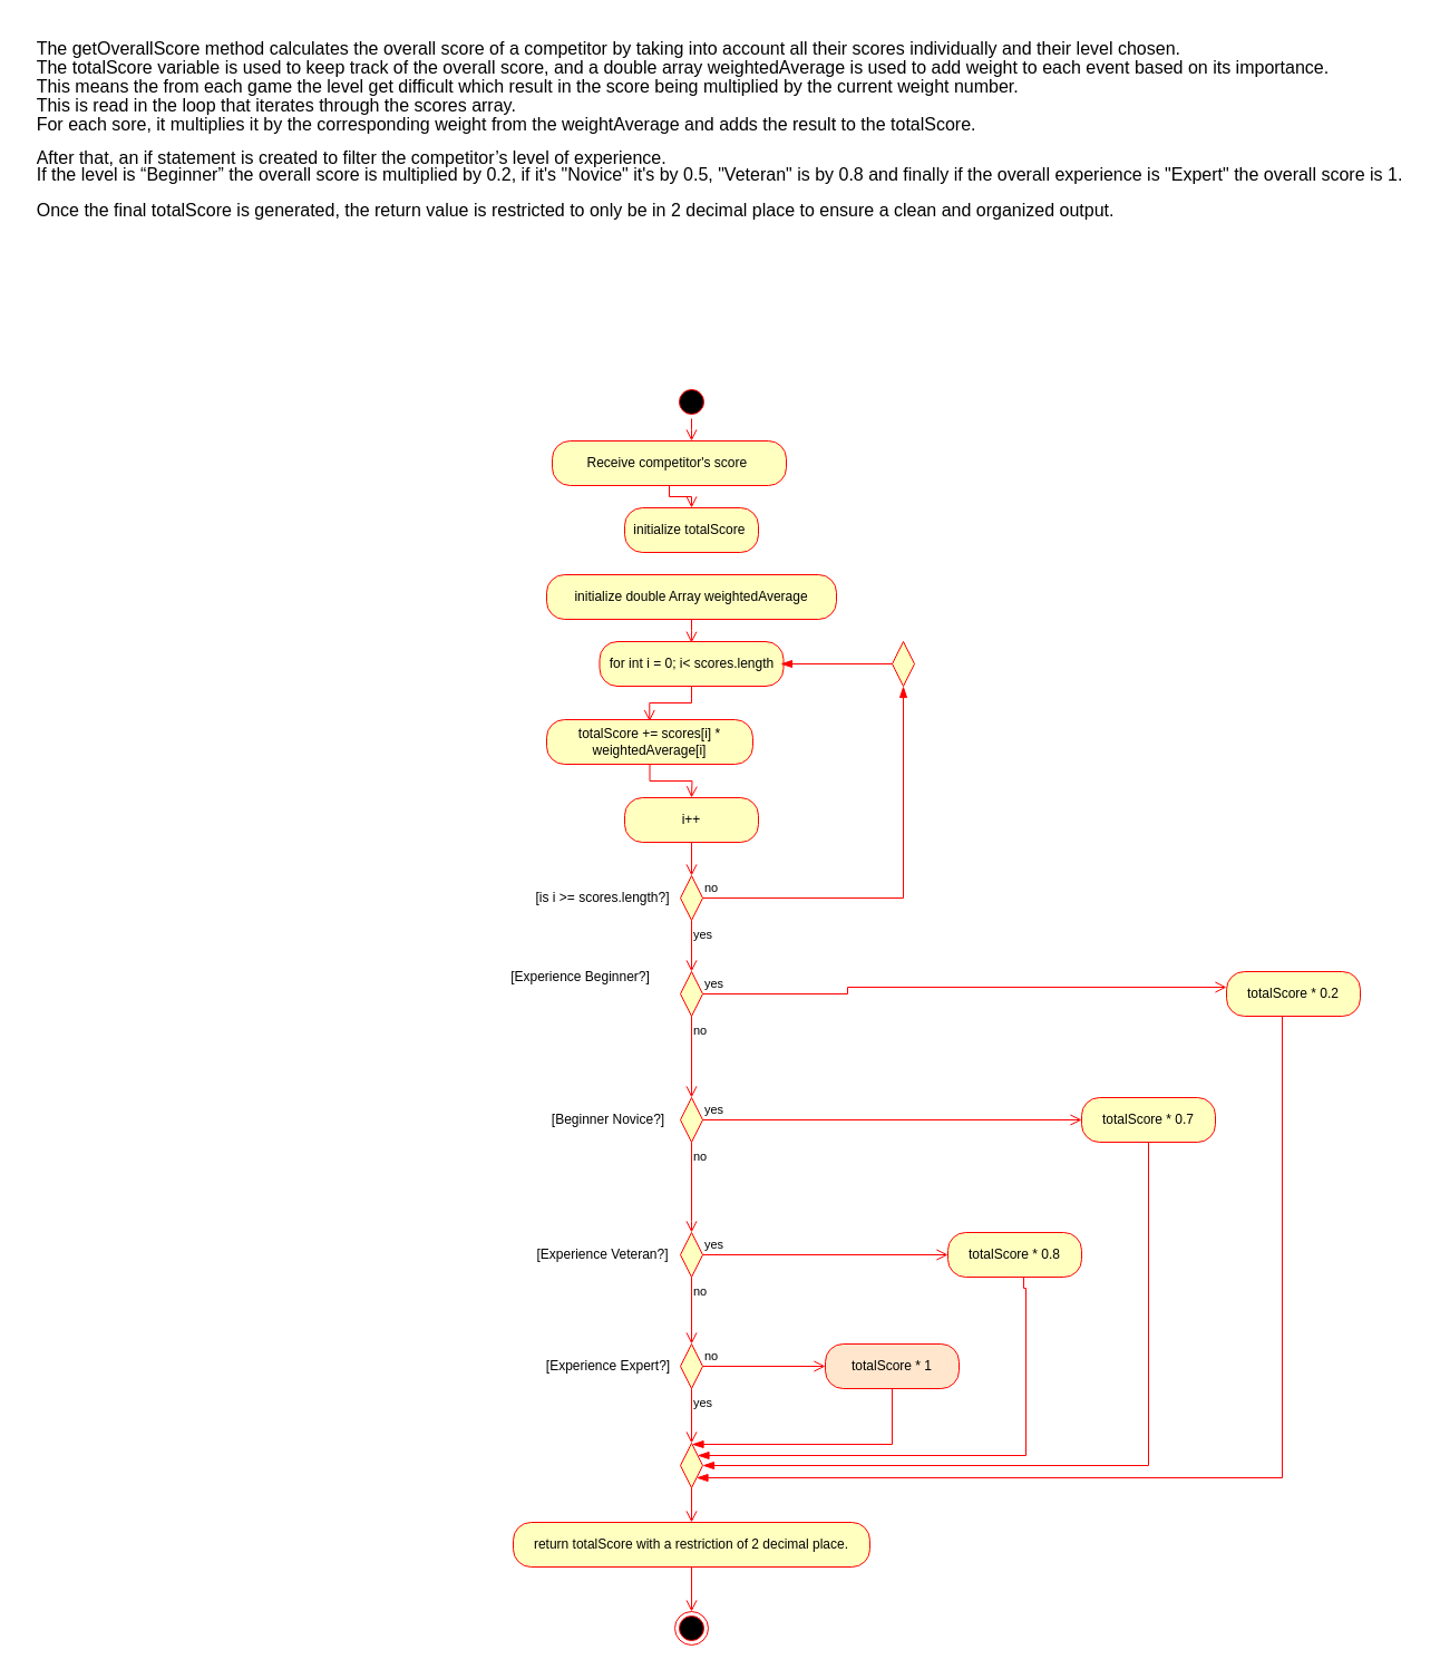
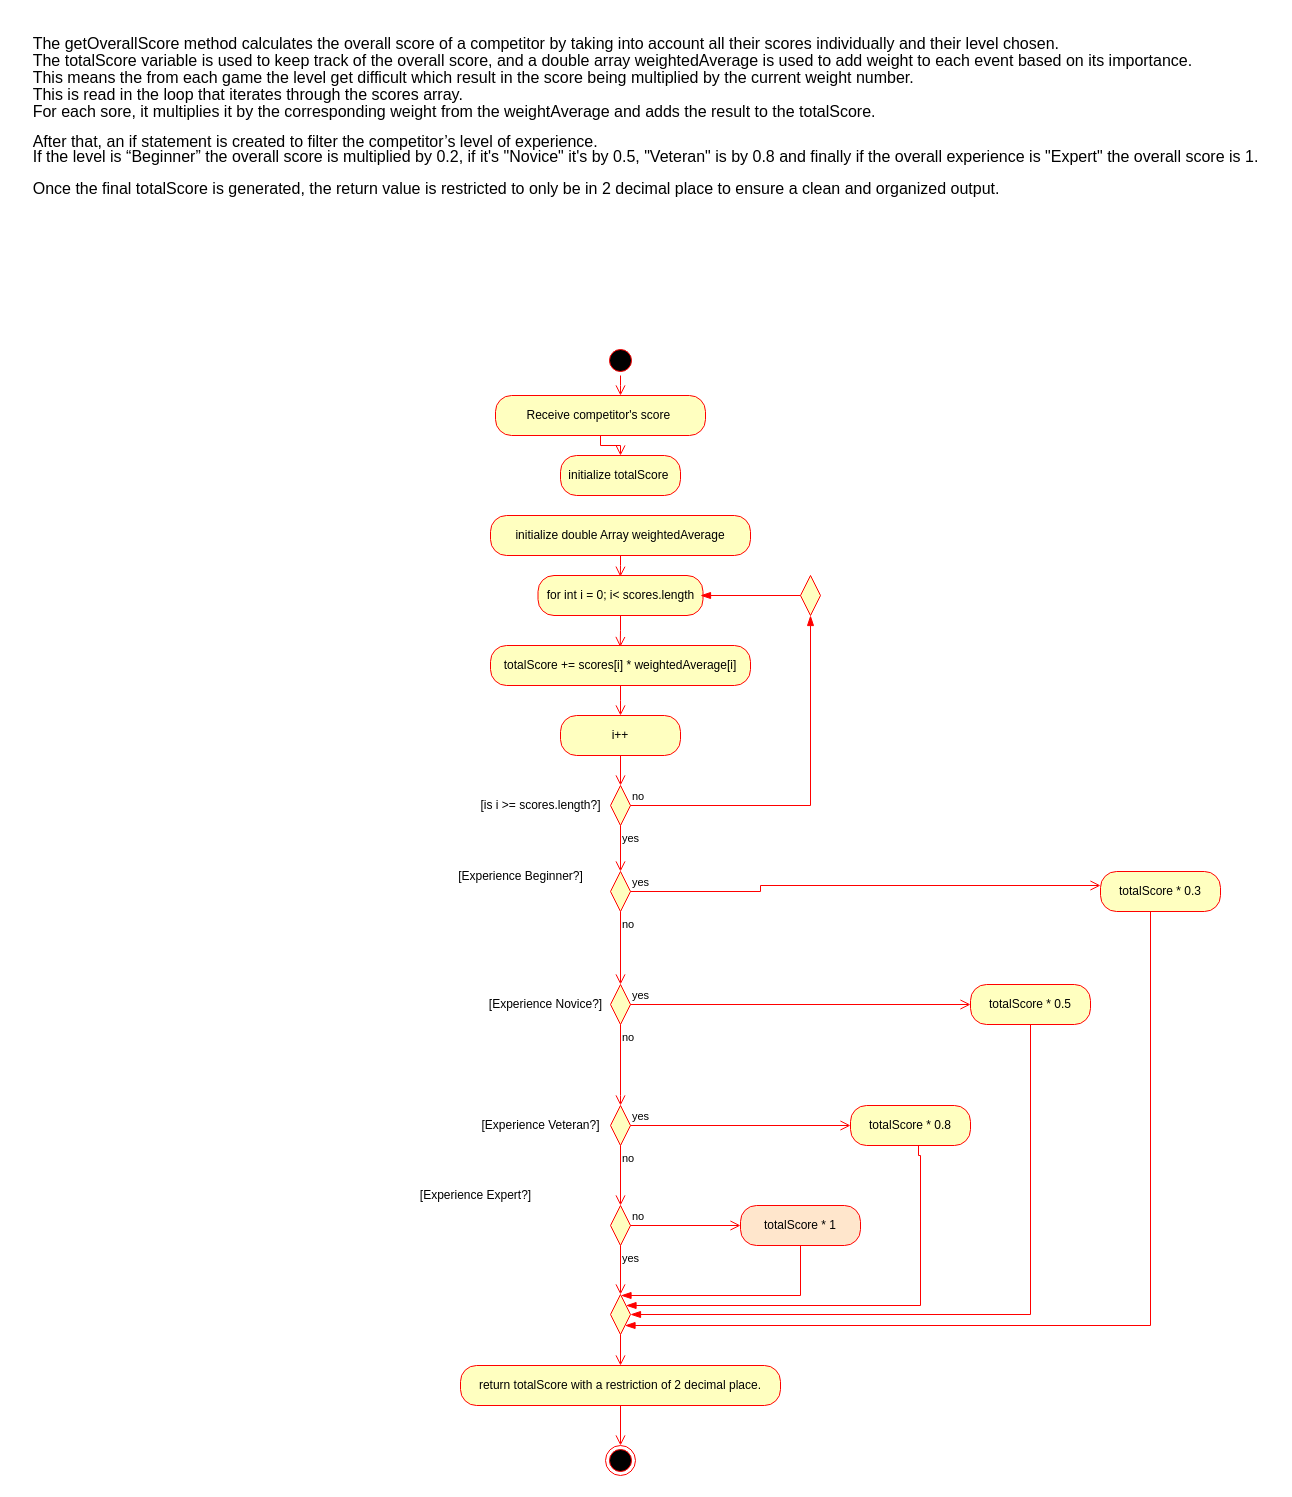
  <mxCell id="0" />
  <mxCell id="1" parent="0" />
  <mxCell id="2" value="&lt;p style=&quot;line-height: 1px; margin-bottom: 0in; background: transparent; font-size: medium; text-align: start;&quot;&gt;The getOverallScore method calculates the overall score of a competitor by taking into account all their scores individually and their level chosen.&amp;nbsp;&lt;/p&gt;&lt;p style=&quot;line-height: 1px; margin-bottom: 0in; background: transparent; font-size: medium; text-align: start;&quot;&gt;The totalScore variable is used to keep track of the overall score, and a double array weightedAverage is used to add weight to each event based on its importance.&amp;nbsp;&lt;/p&gt;&lt;p style=&quot;line-height: 1px; margin-bottom: 0in; background: transparent; font-size: medium; text-align: start;&quot;&gt;This means the from each game the level get difficult which result in the score being multiplied by the current weight number.&amp;nbsp;&lt;/p&gt;&lt;p style=&quot;line-height: 1px; margin-bottom: 0in; background: transparent; font-size: medium; text-align: start;&quot;&gt;This is read in the loop that iterates through the scores array.&amp;nbsp;&lt;/p&gt;&lt;p style=&quot;line-height: 1px; margin-bottom: 0in; background: transparent; font-size: medium; text-align: start;&quot;&gt;For each sore, it multiplies it by the corresponding weight from the weightAverage and adds the result to the totalScore.&lt;/p&gt;&lt;p style=&quot;line-height: 1px; margin-bottom: 0in; background: transparent; font-size: medium; text-align: start;&quot;&gt;&lt;br&gt;&lt;/p&gt;&lt;p style=&quot;line-height: 1px; margin-bottom: 0in; background: transparent; text-align: start;&quot;&gt;&lt;font size=&quot;3&quot;&gt;After that, an if statement is created to filter the competitor’s level of experience.&amp;nbsp;&lt;/font&gt;&lt;/p&gt;&lt;p style=&quot;line-height: 1px; margin-bottom: 0in; background: transparent; text-align: start;&quot;&gt;&lt;font size=&quot;3&quot;&gt;If the level is “Beginner” the overall score is multiplied by 0.2, if it's &quot;Novice&quot; it's by 0.5, &quot;Veteran&quot; is by 0.8 and finally if the overall experience&amp;nbsp;is &quot;Expert&quot; the overall score is 1.&lt;/font&gt;&lt;/p&gt;&lt;p style=&quot;line-height: 1px; margin-bottom: 0in; background: transparent; text-align: start;&quot;&gt;&lt;br&gt;&lt;/p&gt;&lt;p style=&quot;line-height: 1px; margin-bottom: 0in; background: transparent; font-size: medium; text-align: start;&quot;&gt;Once the final totalScore is generated, the return value is restricted to only be in 2 decimal place to ensure a clean and organized output.&lt;/p&gt;" style="text;html=1;align=center;verticalAlign=middle;resizable=0;points=[];autosize=1;strokeColor=none;fillColor=none;" vertex="1" parent="1"><mxGeometry x="20" y="20" width="1250" height="180" as="geometry" /></mxCell>
  <mxCell id="3" value="" style="ellipse;shape=startState;fillColor=#000000;strokeColor=#ff0000;" parent="1" vertex="1"><mxGeometry x="605" y="345" width="30" height="30" as="geometry" /></mxCell>
  <mxCell id="4" value="" style="edgeStyle=elbowEdgeStyle;elbow=horizontal;verticalAlign=bottom;endArrow=open;endSize=8;strokeColor=#FF0000;endFill=1;rounded=0" parent="1" source="3" target="5" edge="1"><mxGeometry x="565" y="250" as="geometry"><mxPoint x="620" y="440" as="targetPoint" /></mxGeometry></mxCell>
  <mxCell id="5" value="&lt;span style=&quot;&quot;&gt;Receive competitor's score&amp;nbsp;&lt;/span&gt;" style="rounded=1;whiteSpace=wrap;html=1;arcSize=40;fontColor=#000000;fillColor=#ffffc0;strokeColor=#ff0000;" vertex="1" parent="1"><mxGeometry x="495" y="395" width="210" height="40" as="geometry" /></mxCell>
  <mxCell id="6" value="" style="edgeStyle=orthogonalEdgeStyle;html=1;verticalAlign=bottom;endArrow=open;endSize=8;strokeColor=#ff0000;rounded=0;" edge="1" source="5" parent="1" target="7"><mxGeometry relative="1" as="geometry"><mxPoint x="620" y="545" as="targetPoint" /></mxGeometry></mxCell>
  <mxCell id="7" value="initialize totalScore&amp;nbsp;" style="rounded=1;whiteSpace=wrap;html=1;arcSize=40;fontColor=#000000;fillColor=#ffffc0;strokeColor=#ff0000;" vertex="1" parent="1"><mxGeometry x="560" y="455" width="120" height="40" as="geometry" /></mxCell>
  <mxCell id="8" value="initialize double Array weightedAverage" style="rounded=1;whiteSpace=wrap;html=1;arcSize=40;fontColor=#000000;fillColor=#ffffc0;strokeColor=#ff0000;" vertex="1" parent="1"><mxGeometry x="490" y="515" width="260" height="40" as="geometry" /></mxCell>
  <mxCell id="9" value="" style="edgeStyle=orthogonalEdgeStyle;html=1;verticalAlign=bottom;endArrow=open;endSize=8;strokeColor=#ff0000;rounded=0;entryX=0.499;entryY=0.031;entryDx=0;entryDy=0;entryPerimeter=0;" edge="1" source="8" parent="1" target="10"><mxGeometry relative="1" as="geometry"><mxPoint x="620" y="755" as="targetPoint" /></mxGeometry></mxCell>
  <mxCell id="10" value="for int i = 0; i&amp;lt; scores.length" style="rounded=1;whiteSpace=wrap;html=1;arcSize=40;fontColor=#000000;fillColor=#ffffc0;strokeColor=#ff0000;" vertex="1" parent="1"><mxGeometry x="537.5" y="575" width="165" height="40" as="geometry" /></mxCell>
  <mxCell id="11" value="" style="edgeStyle=orthogonalEdgeStyle;html=1;verticalAlign=bottom;endArrow=open;endSize=8;strokeColor=#ff0000;rounded=0;entryX=0.499;entryY=0.038;entryDx=0;entryDy=0;entryPerimeter=0;" edge="1" source="10" parent="1" target="12"><mxGeometry relative="1" as="geometry"><mxPoint x="620" y="855" as="targetPoint" /></mxGeometry></mxCell>
- <mxCell id="12" value="totalScore += scores[i] * weightedAverage[i]" style="rounded=1;whiteSpace=wrap;html=1;arcSize=40;fontColor=#000000;fillColor=#ffffc0;strokeColor=#ff0000;" vertex="1" parent="1"><mxGeometry x="490" y="645" width="185" height="40" as="geometry" /></mxCell>
+ <mxCell id="12" value="totalScore += scores[i] * weightedAverage[i]" style="rounded=1;whiteSpace=wrap;html=1;arcSize=40;fontColor=#000000;fillColor=#ffffc0;strokeColor=#ff0000;" vertex="1" parent="1"><mxGeometry x="490" y="645" width="260" height="40" as="geometry" /></mxCell>
  <mxCell id="13" value="" style="edgeStyle=orthogonalEdgeStyle;html=1;verticalAlign=bottom;endArrow=open;endSize=8;strokeColor=#ff0000;rounded=0;" edge="1" source="12" parent="1"><mxGeometry relative="1" as="geometry"><mxPoint x="620" y="715" as="targetPoint" /></mxGeometry></mxCell>
  <mxCell id="14" value="i++" style="rounded=1;whiteSpace=wrap;html=1;arcSize=40;fontColor=#000000;fillColor=#ffffc0;strokeColor=#ff0000;" vertex="1" parent="1"><mxGeometry x="560" y="715" width="120" height="40" as="geometry" /></mxCell>
  <mxCell id="15" value="" style="edgeStyle=orthogonalEdgeStyle;html=1;verticalAlign=bottom;endArrow=open;endSize=8;strokeColor=#ff0000;rounded=0;" edge="1" source="14" parent="1" target="16"><mxGeometry relative="1" as="geometry"><mxPoint x="620" y="1095" as="targetPoint" /><Array as="points" /></mxGeometry></mxCell>
  <mxCell id="16" value="" style="rhombus;whiteSpace=wrap;html=1;fillColor=#ffffc0;strokeColor=#ff0000;" vertex="1" parent="1"><mxGeometry x="610" y="785" width="20" height="40" as="geometry" /></mxCell>
  <mxCell id="17" value="no" style="edgeStyle=orthogonalEdgeStyle;html=1;align=left;verticalAlign=bottom;endArrow=blockThin;endSize=8;strokeColor=#ff0000;rounded=0;endFill=1;" edge="1" source="16" parent="1" target="20"><mxGeometry x="-1" relative="1" as="geometry"><mxPoint x="840" y="815" as="targetPoint" /></mxGeometry></mxCell>
  <mxCell id="18" value="yes" style="edgeStyle=orthogonalEdgeStyle;html=1;align=left;verticalAlign=top;endArrow=open;endSize=8;strokeColor=#ff0000;rounded=0;" edge="1" source="16" parent="1" target="22"><mxGeometry x="-1" relative="1" as="geometry"><mxPoint x="620" y="1185" as="targetPoint" /></mxGeometry></mxCell>
  <mxCell id="19" value="[is i &amp;gt;= scores.length?]" style="text;html=1;align=center;verticalAlign=middle;resizable=0;points=[];autosize=1;strokeColor=none;fillColor=none;" vertex="1" parent="1"><mxGeometry x="470" y="790" width="140" height="30" as="geometry" /></mxCell>
  <mxCell id="20" value="" style="rhombus;whiteSpace=wrap;html=1;fillColor=#ffffc0;strokeColor=#ff0000;" vertex="1" parent="1"><mxGeometry x="800" y="575" width="20" height="40" as="geometry" /></mxCell>
  <mxCell id="21" value="" style="edgeStyle=orthogonalEdgeStyle;html=1;align=left;verticalAlign=top;endArrow=blockThin;endSize=8;strokeColor=#ff0000;rounded=0;endFill=1;" edge="1" source="20" parent="1"><mxGeometry x="-1" relative="1" as="geometry"><mxPoint x="700" y="595" as="targetPoint" /><Array as="points"><mxPoint x="810" y="595" /></Array></mxGeometry></mxCell>
  <mxCell id="22" value="" style="rhombus;whiteSpace=wrap;html=1;fillColor=#ffffc0;strokeColor=#ff0000;" vertex="1" parent="1"><mxGeometry x="610" y="871" width="20" height="40" as="geometry" /></mxCell>
  <mxCell id="23" value="yes" style="edgeStyle=orthogonalEdgeStyle;html=1;align=left;verticalAlign=bottom;endArrow=open;endSize=8;strokeColor=#ff0000;rounded=0;entryX=0;entryY=0.35;entryDx=0;entryDy=0;entryPerimeter=0;" edge="1" source="22" parent="1" target="26"><mxGeometry x="-1" relative="1" as="geometry"><mxPoint x="1020" y="885" as="targetPoint" /><Array as="points"><mxPoint x="760" y="891" /><mxPoint x="760" y="885" /></Array></mxGeometry></mxCell>
  <mxCell id="24" value="no" style="edgeStyle=orthogonalEdgeStyle;html=1;align=left;verticalAlign=top;endArrow=open;endSize=8;strokeColor=#ff0000;rounded=0;" edge="1" source="22" parent="1" target="28"><mxGeometry x="-1" relative="1" as="geometry"><mxPoint x="620" y="1295" as="targetPoint" /><mxPoint as="offset" /></mxGeometry></mxCell>
  <mxCell id="25" value="[Experience Beginner?]" style="text;html=1;align=center;verticalAlign=middle;resizable=0;points=[];autosize=1;strokeColor=none;fillColor=none;" vertex="1" parent="1"><mxGeometry x="445" y="861" width="150" height="30" as="geometry" /></mxCell>
- <mxCell id="26" value="totalScore * 0.2" style="rounded=1;whiteSpace=wrap;html=1;arcSize=40;fontColor=#000000;fillColor=#ffffc0;strokeColor=#ff0000;" vertex="1" parent="1"><mxGeometry x="1100" y="871" width="120" height="40" as="geometry" /></mxCell>
+ <mxCell id="26" value="totalScore * 0.3" style="rounded=1;whiteSpace=wrap;html=1;arcSize=40;fontColor=#000000;fillColor=#ffffc0;strokeColor=#ff0000;" vertex="1" parent="1"><mxGeometry x="1100" y="871" width="120" height="40" as="geometry" /></mxCell>
  <mxCell id="27" value="" style="edgeStyle=orthogonalEdgeStyle;html=1;verticalAlign=bottom;endArrow=blockThin;endSize=8;strokeColor=#ff0000;rounded=0;endFill=1;" edge="1" source="26" parent="1" target="47"><mxGeometry relative="1" as="geometry"><mxPoint x="1150" y="1295" as="targetPoint" /><Array as="points"><mxPoint x="1150" y="1325" /></Array></mxGeometry></mxCell>
  <mxCell id="28" value="" style="rhombus;whiteSpace=wrap;html=1;fillColor=#ffffc0;strokeColor=#ff0000;" vertex="1" parent="1"><mxGeometry x="610" y="984" width="20" height="40" as="geometry" /></mxCell>
  <mxCell id="29" value="yes" style="edgeStyle=orthogonalEdgeStyle;html=1;align=left;verticalAlign=bottom;endArrow=open;endSize=8;strokeColor=#ff0000;rounded=0;" edge="1" source="28" parent="1" target="31"><mxGeometry x="-1" relative="1" as="geometry"><mxPoint x="750" y="1005" as="targetPoint" /></mxGeometry></mxCell>
  <mxCell id="30" value="no" style="edgeStyle=orthogonalEdgeStyle;html=1;align=left;verticalAlign=top;endArrow=open;endSize=8;strokeColor=#ff0000;rounded=0;" edge="1" source="28" parent="1"><mxGeometry x="-1" relative="1" as="geometry"><mxPoint x="620" y="1105" as="targetPoint" /><Array as="points"><mxPoint x="620" y="1095" /></Array></mxGeometry></mxCell>
- <mxCell id="31" value="totalScore * 0.7" style="rounded=1;whiteSpace=wrap;html=1;arcSize=40;fontColor=#000000;fillColor=#ffffc0;strokeColor=#ff0000;" vertex="1" parent="1"><mxGeometry x="970" y="984" width="120" height="40" as="geometry" /></mxCell>
+ <mxCell id="31" value="totalScore * 0.5" style="rounded=1;whiteSpace=wrap;html=1;arcSize=40;fontColor=#000000;fillColor=#ffffc0;strokeColor=#ff0000;" vertex="1" parent="1"><mxGeometry x="970" y="984" width="120" height="40" as="geometry" /></mxCell>
  <mxCell id="32" value="" style="edgeStyle=orthogonalEdgeStyle;html=1;verticalAlign=bottom;endArrow=blockThin;endSize=8;strokeColor=#ff0000;rounded=0;endFill=1;" edge="1" source="31" parent="1" target="47"><mxGeometry relative="1" as="geometry"><mxPoint x="1030" y="1394" as="targetPoint" /><Array as="points"><mxPoint x="1030" y="1314" /></Array></mxGeometry></mxCell>
  <mxCell id="33" value="" style="rhombus;whiteSpace=wrap;html=1;fillColor=#ffffc0;strokeColor=#ff0000;" vertex="1" parent="1"><mxGeometry x="610" y="1105" width="20" height="40" as="geometry" /></mxCell>
  <mxCell id="34" value="yes" style="edgeStyle=orthogonalEdgeStyle;html=1;align=left;verticalAlign=bottom;endArrow=open;endSize=8;strokeColor=#ff0000;rounded=0;entryX=0;entryY=0.5;entryDx=0;entryDy=0;entryPerimeter=0;" edge="1" source="33" parent="1" target="37"><mxGeometry x="-1" relative="1" as="geometry"><mxPoint x="790" y="1125" as="targetPoint" /><Array as="points" /></mxGeometry></mxCell>
  <mxCell id="35" value="no" style="edgeStyle=orthogonalEdgeStyle;html=1;align=left;verticalAlign=top;endArrow=open;endSize=8;strokeColor=#ff0000;rounded=0;" edge="1" source="33" parent="1" target="40"><mxGeometry x="-1" relative="1" as="geometry"><mxPoint x="620" y="1525" as="targetPoint" /><Array as="points" /></mxGeometry></mxCell>
- <mxCell id="36" value="[Beginner Novice?]" style="text;html=1;align=center;verticalAlign=middle;resizable=0;points=[];autosize=1;strokeColor=none;fillColor=none;" vertex="1" parent="1"><mxGeometry x="475" y="989" width="140" height="30" as="geometry" /></mxCell>
+ <mxCell id="36" value="[Experience Novice?]" style="text;html=1;align=center;verticalAlign=middle;resizable=0;points=[];autosize=1;strokeColor=none;fillColor=none;" vertex="1" parent="1"><mxGeometry x="475" y="989" width="140" height="30" as="geometry" /></mxCell>
  <mxCell id="37" value="totalScore * 0.8" style="rounded=1;whiteSpace=wrap;html=1;arcSize=40;fontColor=#000000;fillColor=#ffffc0;strokeColor=#ff0000;" vertex="1" parent="1"><mxGeometry x="850" y="1105" width="120" height="40" as="geometry" /></mxCell>
  <mxCell id="38" value="" style="edgeStyle=orthogonalEdgeStyle;html=1;verticalAlign=bottom;endArrow=blockThin;endSize=8;strokeColor=#ff0000;rounded=0;endFill=1;" edge="1" source="37" parent="1" target="47"><mxGeometry relative="1" as="geometry"><mxPoint x="920" y="1655" as="targetPoint" /><mxPoint x="950" y="1165" as="sourcePoint" /><Array as="points"><mxPoint x="918" y="1155" /><mxPoint x="920" y="1155" /><mxPoint x="920" y="1305" /></Array></mxGeometry></mxCell>
  <mxCell id="39" value="[Experience Veteran?]" style="text;html=1;align=center;verticalAlign=middle;resizable=0;points=[];autosize=1;strokeColor=none;fillColor=none;" vertex="1" parent="1"><mxGeometry x="470" y="1110" width="140" height="30" as="geometry" /></mxCell>
  <mxCell id="40" value="" style="rhombus;whiteSpace=wrap;html=1;fillColor=#ffffc0;strokeColor=#ff0000;" vertex="1" parent="1"><mxGeometry x="610" y="1205" width="20" height="40" as="geometry" /></mxCell>
  <mxCell id="41" value="no" style="edgeStyle=orthogonalEdgeStyle;html=1;align=left;verticalAlign=bottom;endArrow=open;endSize=8;strokeColor=#ff0000;rounded=0;" edge="1" source="40" parent="1" target="43"><mxGeometry x="-1" relative="1" as="geometry"><mxPoint x="760" y="1225" as="targetPoint" /></mxGeometry></mxCell>
  <mxCell id="42" value="yes" style="edgeStyle=orthogonalEdgeStyle;html=1;align=left;verticalAlign=top;endArrow=open;endSize=8;strokeColor=#ff0000;rounded=0;" edge="1" source="40" parent="1" target="47"><mxGeometry x="-1" relative="1" as="geometry"><mxPoint x="620" y="1635" as="targetPoint" /></mxGeometry></mxCell>
  <mxCell id="43" value="totalScore * 1" style="rounded=1;whiteSpace=wrap;html=1;arcSize=40;fontColor=#000000;fillColor=#ffe6cc;strokeColor=#ff0000;" vertex="1" parent="1"><mxGeometry x="740" y="1205" width="120" height="40" as="geometry" /></mxCell>
  <mxCell id="44" value="" style="edgeStyle=orthogonalEdgeStyle;html=1;verticalAlign=bottom;endArrow=blockThin;endSize=8;strokeColor=#ff0000;rounded=0;endFill=1;" edge="1" source="43" parent="1" target="47"><mxGeometry relative="1" as="geometry"><mxPoint x="800" y="1665" as="targetPoint" /><Array as="points"><mxPoint x="800" y="1295" /></Array></mxGeometry></mxCell>
  <mxCell id="45" value="return totalScore with a restriction of 2 decimal place." style="rounded=1;whiteSpace=wrap;html=1;arcSize=40;fontColor=#000000;fillColor=#ffffc0;strokeColor=#ff0000;" vertex="1" parent="1"><mxGeometry x="460" y="1365" width="320" height="40" as="geometry" /></mxCell>
  <mxCell id="46" value="" style="edgeStyle=orthogonalEdgeStyle;html=1;verticalAlign=bottom;endArrow=open;endSize=8;strokeColor=#ff0000;rounded=0;" edge="1" source="45" parent="1" target="50"><mxGeometry relative="1" as="geometry"><mxPoint x="620" y="1815" as="targetPoint" /><Array as="points" /></mxGeometry></mxCell>
  <mxCell id="47" value="" style="rhombus;whiteSpace=wrap;html=1;fillColor=#ffffc0;strokeColor=#ff0000;" vertex="1" parent="1"><mxGeometry x="610" y="1294" width="20" height="40" as="geometry" /></mxCell>
- <mxCell id="48" value="[Experience Expert?]" style="text;html=1;align=center;verticalAlign=middle;resizable=0;points=[];autosize=1;strokeColor=none;fillColor=none;" vertex="1" parent="1"><mxGeometry x="480" y="1210" width="130" height="30" as="geometry" /></mxCell>
+ <mxCell id="48" value="[Experience Expert?]" style="text;html=1;align=center;verticalAlign=middle;resizable=0;points=[];autosize=1;strokeColor=none;fillColor=none;" vertex="1" parent="1"><mxGeometry x="410" y="1180" width="130" height="30" as="geometry" /></mxCell>
  <mxCell id="49" value="" style="edgeStyle=orthogonalEdgeStyle;html=1;align=left;verticalAlign=top;endArrow=open;endSize=8;strokeColor=#ff0000;rounded=0;" edge="1" parent="1" source="47"><mxGeometry x="-1" relative="1" as="geometry"><mxPoint x="620" y="1365" as="targetPoint" /><mxPoint x="790" y="1715" as="sourcePoint" /></mxGeometry></mxCell>
  <mxCell id="50" value="" style="ellipse;html=1;shape=endState;fillColor=#000000;strokeColor=#ff0000;" vertex="1" parent="1"><mxGeometry x="605" y="1445" width="30" height="30" as="geometry" /></mxCell>
